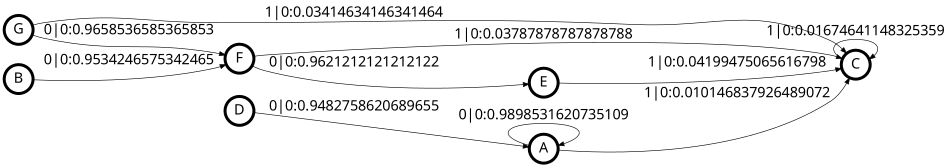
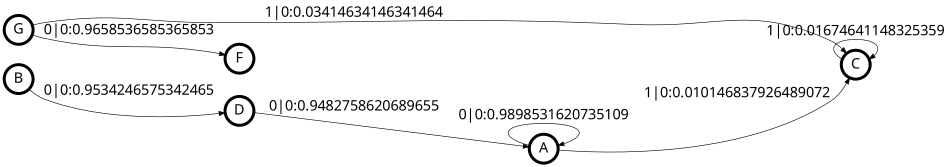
  digraph {
    fontname="CMU Serif Roman"
    rankdir=LR
    node [fontname="CMU Serif Roman" fontsize=24 penwidth=5 shape=circle]
    edge [fontname="CMU Serif Roman" fontsize=24]
    A
    C
    G
    F
    B
    D
-   E
    A -> A [label="0|0:0.9898531620735109\l"]
    A -> C [label="1|0:0.010146837926489072\l"]
    C -> C [label="1|0:0.01674641148325359\l"]
    G -> C [label="1|0:0.03414634146341464\l"]
    G -> F [label="0|0:0.9658536585365853\l"]
-   F -> C [label="1|0:0.03787878787878788\l"]
-   F -> E [label="0|0:0.9621212121212122\l"]
-   B -> F [label="0|0:0.9534246575342465\l"]
+   B -> D [label="0|0:0.9534246575342465\l"]
    D -> A [label="0|0:0.9482758620689655\l"]
-   E -> C [label="1|0:0.04199475065616798\l"]
  }
